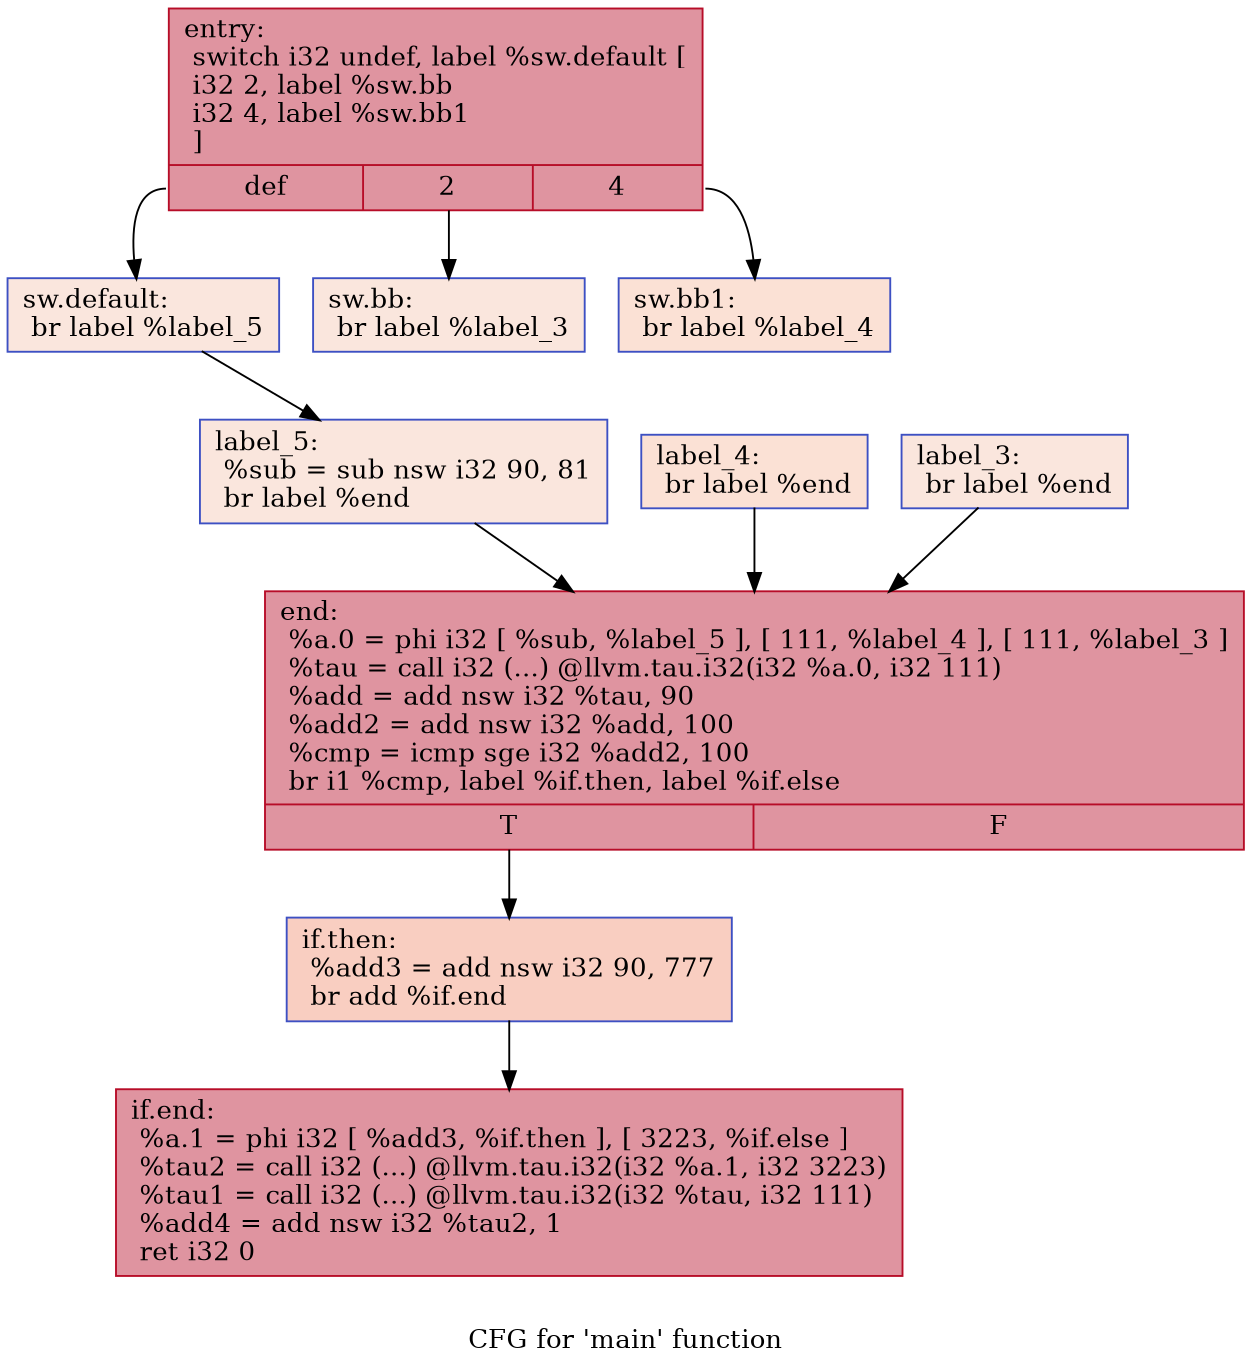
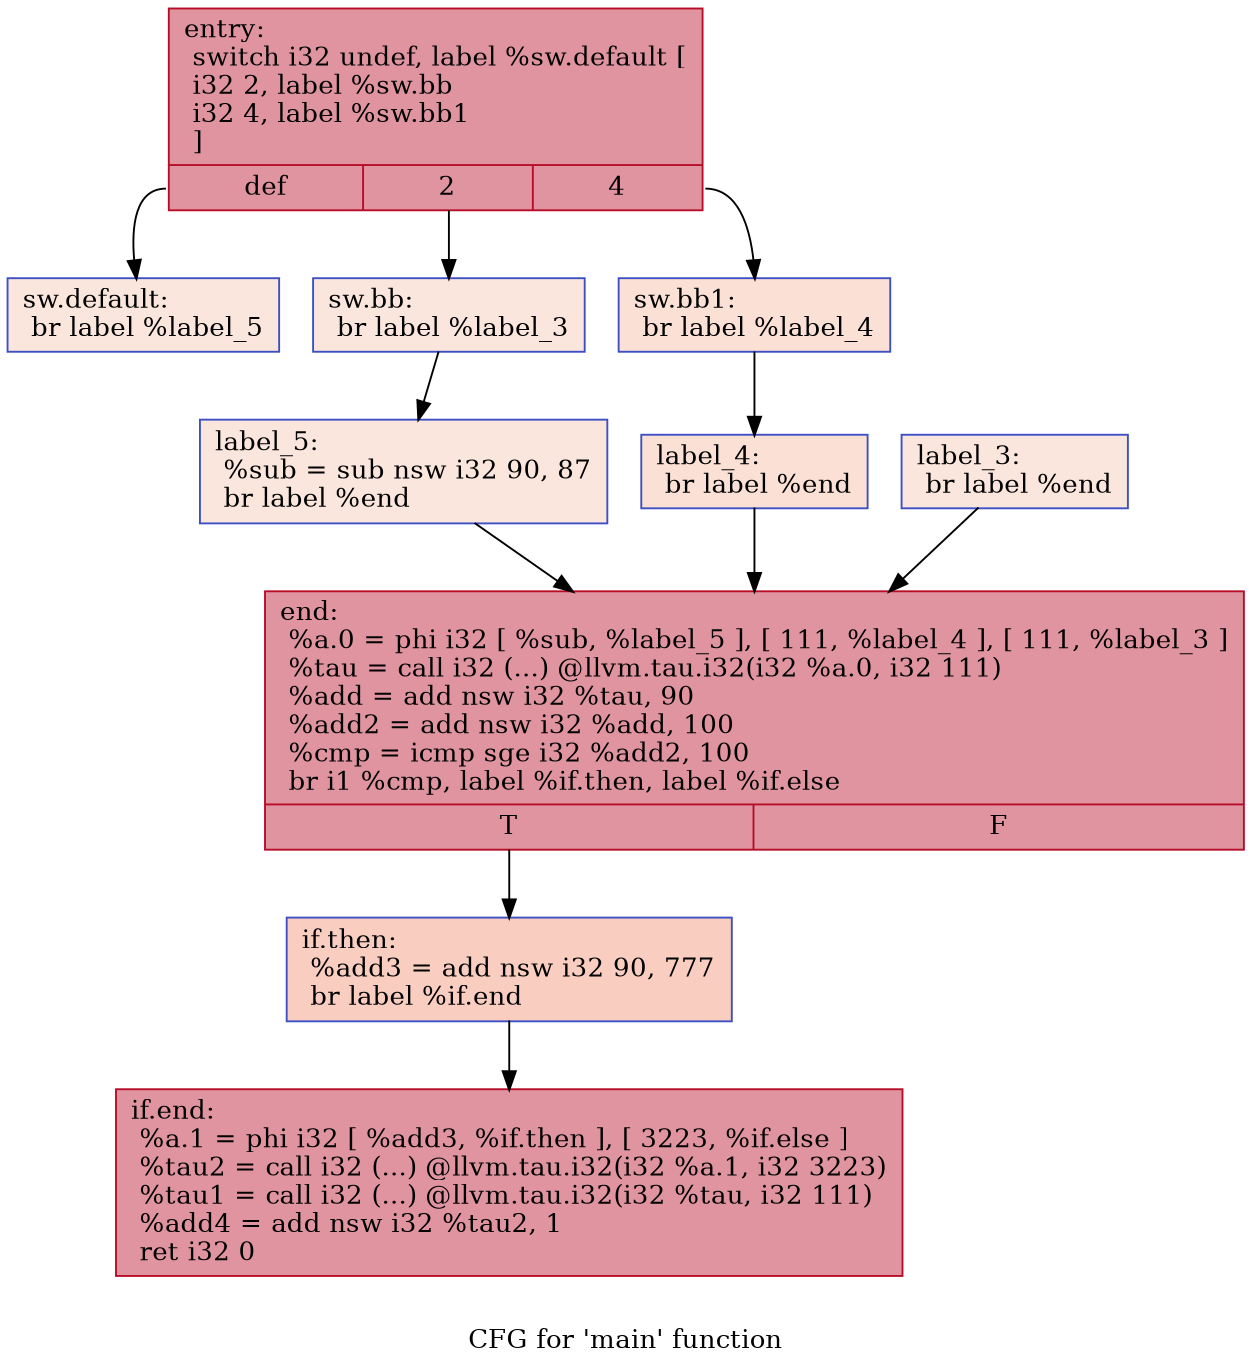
  digraph {
    label="CFG for 'main' function"
    node [color="#3d50c3ff" fillcolor="#f3c7b170" shape=record style=filled]
    n1 [color="#b70d28ff" fillcolor="#b70d2870" label="{entry:\l  switch i32 undef, label %sw.default [\l    i32 2, label %sw.bb\l    i32 4, label %sw.bb1\l  ]\l|{<s0>def|<s1>2|<s2>4}}"]
    n2 [label="{sw.default:                                       \l  br label %label_5\l}"]
    n3 [label="{sw.bb:                                            \l  br label %label_3\l}"]
    n4 [fillcolor="#f7bca170" label="{sw.bb1:                                           \l  br label %label_4\l}"]
-   n5 [label="{label_5:                                          \l  %sub = sub nsw i32 90, 81\l  br label %end\l}"]
+   n5 [label="{label_5:                                          \l  %sub = sub nsw i32 90, 87\l  br label %end\l}"]
    n6 [fillcolor="#f7bca170" label="{label_4:                                          \l  br label %end\l}"]
    n7 [color="#b70d28ff" fillcolor="#b70d2870" label="{end:                                              \l  %a.0 = phi i32 [ %sub, %label_5 ], [ 111, %label_4 ], [ 111, %label_3 ]\l  %tau = call i32 (...) @llvm.tau.i32(i32 %a.0, i32 111)\l  %add = add nsw i32 %tau, 90\l  %add2 = add nsw i32 %add, 100\l  %cmp = icmp sge i32 %add2, 100\l  br i1 %cmp, label %if.then, label %if.else\l|{<s0>T|<s1>F}}"]
    n8 [label="{label_3:                                          \l  br label %end\l}"]
-   n9 [fillcolor="#f2907270" label="{if.then:                                          \l  %add3 = add nsw i32 90, 777\l  br add %if.end\l}"]
+   n9 [fillcolor="#f2907270" label="{if.then:                                          \l  %add3 = add nsw i32 90, 777\l  br label %if.end\l}"]
    n10 [color="#b70d28ff" fillcolor="#b70d2870" label="{if.end:                                           \l  %a.1 = phi i32 [ %add3, %if.then ], [ 3223, %if.else ]\l  %tau2 = call i32 (...) @llvm.tau.i32(i32 %a.1, i32 3223)\l  %tau1 = call i32 (...) @llvm.tau.i32(i32 %tau, i32 111)\l  %add4 = add nsw i32 %tau2, 1\l  ret i32 0\l}"]
    n1 -> n2 [tailport=s0]
    n1 -> n3 [tailport=s1]
    n1 -> n4 [tailport=s2]
-   n2 -> n5
+   n3 -> n5
+   n4 -> n6
    n5 -> n7
    n6 -> n7
    n7 -> n9 [tailport=s0]
    n8 -> n7
    n9 -> n10
  }
